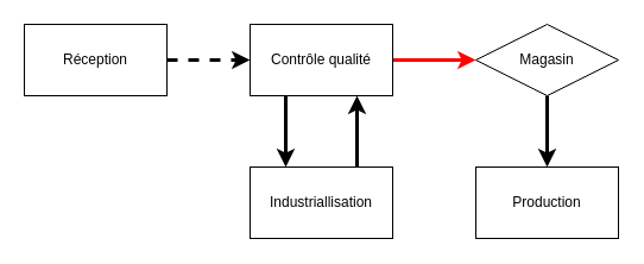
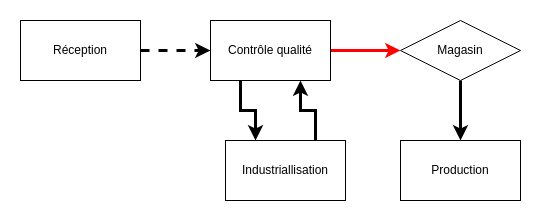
  <mxCell id="0" />
  <mxCell id="1" parent="0" />
  <mxCell id="2" style="edgeStyle=orthogonalEdgeStyle;rounded=0;orthogonalLoop=1;jettySize=auto;html=1;strokeWidth=3;dashed=1;" edge="1" parent="1" source="3" target="6"><mxGeometry relative="1" as="geometry" /></mxCell>
  <mxCell id="3" value="Réception" style="rounded=0;whiteSpace=wrap;html=1;" vertex="1" parent="1"><mxGeometry x="20" y="20" width="120" height="60" as="geometry" /></mxCell>
  <mxCell id="4" style="edgeStyle=orthogonalEdgeStyle;rounded=0;orthogonalLoop=1;jettySize=auto;html=1;exitX=0.25;exitY=1;exitDx=0;exitDy=0;entryX=0.25;entryY=0;entryDx=0;entryDy=0;strokeWidth=3;" edge="1" parent="1" source="6" target="11"><mxGeometry relative="1" as="geometry" /></mxCell>
  <mxCell id="5" style="edgeStyle=orthogonalEdgeStyle;rounded=0;orthogonalLoop=1;jettySize=auto;html=1;strokeColor=#FF0000;strokeWidth=3;" edge="1" parent="1" source="6" target="8"><mxGeometry relative="1" as="geometry" /></mxCell>
  <mxCell id="6" value="Contrôle qualité" style="rounded=0;whiteSpace=wrap;html=1;" vertex="1" parent="1"><mxGeometry x="210" y="20" width="120" height="60" as="geometry" /></mxCell>
  <mxCell id="7" style="edgeStyle=orthogonalEdgeStyle;rounded=0;orthogonalLoop=1;jettySize=auto;html=1;entryX=0.5;entryY=0;entryDx=0;entryDy=0;strokeWidth=3;" edge="1" parent="1" source="8" target="9"><mxGeometry relative="1" as="geometry" /></mxCell>
  <mxCell id="8" value="Magasin" style="rhombus;whiteSpace=wrap;html=1;" vertex="1" parent="1"><mxGeometry x="400" y="20" width="120" height="60" as="geometry" /></mxCell>
  <mxCell id="9" value="Production" style="rounded=0;whiteSpace=wrap;html=1;" vertex="1" parent="1"><mxGeometry x="400" y="140" width="120" height="60" as="geometry" /></mxCell>
  <mxCell id="10" style="edgeStyle=orthogonalEdgeStyle;rounded=0;orthogonalLoop=1;jettySize=auto;html=1;exitX=0.75;exitY=0;exitDx=0;exitDy=0;entryX=0.75;entryY=1;entryDx=0;entryDy=0;strokeWidth=3;" edge="1" parent="1" source="11" target="6"><mxGeometry relative="1" as="geometry" /></mxCell>
- <mxCell id="11" value="Industriallisation" style="rounded=0;whiteSpace=wrap;html=1;" vertex="1" parent="1"><mxGeometry x="210" y="140" width="120" height="60" as="geometry" /></mxCell>
+ <mxCell id="11" value="Industriallisation" style="rounded=0;whiteSpace=wrap;html=1;" vertex="1" parent="1"><mxGeometry x="225" y="140" width="120" height="60" as="geometry" /></mxCell>
